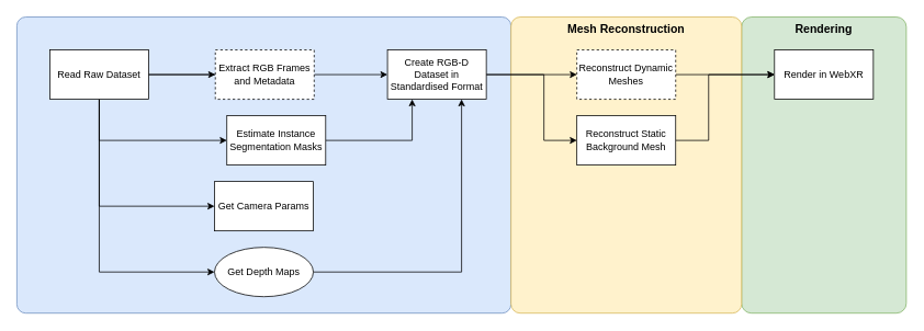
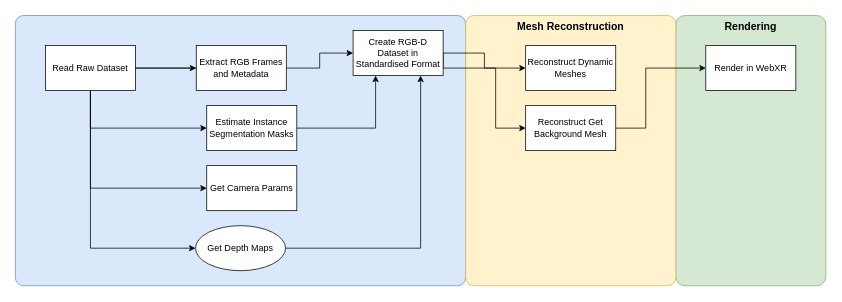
  <mxCell id="0" />
  <mxCell id="1" parent="0" />
  <mxCell id="2" value="" style="rounded=1;whiteSpace=wrap;html=1;arcSize=3;fillColor=#dae8fc;strokeColor=#6c8ebf;" parent="1" vertex="1"><mxGeometry width="600" height="360" as="geometry" x="20" y="20" /></mxCell>
  <mxCell id="3" value="" style="rounded=1;whiteSpace=wrap;html=1;arcSize=6;fillColor=#d5e8d4;strokeColor=#82b366;" parent="1" vertex="1"><mxGeometry x="900" width="200" height="360" as="geometry" y="20" /></mxCell>
  <mxCell id="4" value="" style="rounded=1;whiteSpace=wrap;html=1;arcSize=4;fillColor=#fff2cc;strokeColor=#d6b656;" parent="1" vertex="1"><mxGeometry x="620" width="280" height="360" as="geometry" y="20" /></mxCell>
  <mxCell id="5" style="edgeStyle=orthogonalEdgeStyle;rounded=0;orthogonalLoop=1;jettySize=auto;html=1;exitX=1;exitY=0.5;exitDx=0;exitDy=0;entryX=0;entryY=0.5;entryDx=0;entryDy=0;labelBackgroundColor=none;fontSize=14;" parent="1" source="7" target="16" edge="1"><mxGeometry relative="1" as="geometry" /></mxCell>
  <mxCell id="6" style="edgeStyle=orthogonalEdgeStyle;rounded=0;orthogonalLoop=1;jettySize=auto;html=1;exitX=1;exitY=0.5;exitDx=0;exitDy=0;entryX=0;entryY=0.5;entryDx=0;entryDy=0;labelBackgroundColor=none;fontSize=14;" parent="1" source="7" target="18" edge="1"><mxGeometry relative="1" as="geometry"><Array as="points"><mxPoint x="660" y="90" /><mxPoint x="660" y="170" /></Array></mxGeometry></mxCell>
- <mxCell id="7" value="Create RGB-D Dataset in Standardised Format" style="rounded=0;whiteSpace=wrap;html=1;labelBackgroundColor=none;" parent="1" vertex="1"><mxGeometry x="470" y="60" width="120" height="60" as="geometry" /></mxCell>
+ <mxCell id="7" value="Create RGB-D Dataset in Standardised Format" style="rounded=0;whiteSpace=wrap;html=1;labelBackgroundColor=none;" parent="1" vertex="1"><mxGeometry x="470" y="40" width="120" height="60" as="geometry" /></mxCell>
  <mxCell id="8" value="" style="edgeStyle=orthogonalEdgeStyle;rounded=0;orthogonalLoop=1;jettySize=auto;html=1;labelBackgroundColor=none;" parent="1" source="12" target="24" edge="1"><mxGeometry relative="1" as="geometry" /></mxCell>
  <mxCell id="9" style="edgeStyle=orthogonalEdgeStyle;rounded=0;orthogonalLoop=1;jettySize=auto;html=1;exitX=0.5;exitY=1;exitDx=0;exitDy=0;entryX=0;entryY=0.5;entryDx=0;entryDy=0;labelBackgroundColor=none;" parent="1" source="12" target="14" edge="1"><mxGeometry relative="1" as="geometry" /></mxCell>
  <mxCell id="10" style="edgeStyle=orthogonalEdgeStyle;rounded=0;orthogonalLoop=1;jettySize=auto;html=1;exitX=0.5;exitY=1;exitDx=0;exitDy=0;entryX=0;entryY=0.5;entryDx=0;entryDy=0;labelBackgroundColor=none;fontSize=14;" parent="1" source="12" target="20" edge="1"><mxGeometry relative="1" as="geometry" /></mxCell>
  <mxCell id="11" style="edgeStyle=orthogonalEdgeStyle;rounded=0;orthogonalLoop=1;jettySize=auto;html=1;exitX=0.5;exitY=1;exitDx=0;exitDy=0;entryX=0;entryY=0.5;entryDx=0;entryDy=0;labelBackgroundColor=none;fontSize=14;" parent="1" source="12" target="22" edge="1"><mxGeometry relative="1" as="geometry" /></mxCell>
  <mxCell id="12" value="Read Raw Dataset" style="rounded=0;whiteSpace=wrap;html=1;labelBackgroundColor=none;" parent="1" vertex="1"><mxGeometry x="60" y="60" width="120" height="60" as="geometry" /></mxCell>
  <mxCell id="13" style="edgeStyle=orthogonalEdgeStyle;rounded=0;orthogonalLoop=1;jettySize=auto;html=1;exitX=1;exitY=0.5;exitDx=0;exitDy=0;entryX=0.25;entryY=1;entryDx=0;entryDy=0;labelBackgroundColor=none;fontSize=14;" parent="1" source="14" target="7" edge="1"><mxGeometry relative="1" as="geometry" /></mxCell>
  <mxCell id="14" value="Estimate Instance&lt;br&gt;Segmentation Masks" style="rounded=0;whiteSpace=wrap;html=1;labelBackgroundColor=none;" parent="1" vertex="1"><mxGeometry x="275" y="140" width="120" height="60" as="geometry" /></mxCell>
- <mxCell id="15" style="edgeStyle=orthogonalEdgeStyle;rounded=0;orthogonalLoop=1;jettySize=auto;html=1;exitX=1;exitY=0.5;exitDx=0;exitDy=0;entryX=0;entryY=0.5;entryDx=0;entryDy=0;labelBackgroundColor=none;" parent="1" source="16" target="19" edge="1"><mxGeometry relative="1" as="geometry"><Array as="points"><mxPoint x="860" y="90" /><mxPoint x="860" y="90" /></Array></mxGeometry></mxCell>
- <mxCell id="16" value="Reconstruct Dynamic Meshes" style="rounded=0;whiteSpace=wrap;html=1;labelBackgroundColor=none;dashed=1;" parent="1" vertex="1"><mxGeometry x="700" y="60" width="120" height="60" as="geometry" /></mxCell>
+ <mxCell id="16" value="Reconstruct Dynamic Meshes" style="rounded=0;whiteSpace=wrap;html=1;labelBackgroundColor=none;" parent="1" vertex="1"><mxGeometry x="700" y="60" width="120" height="60" as="geometry" /></mxCell>
  <mxCell id="17" style="edgeStyle=orthogonalEdgeStyle;rounded=0;orthogonalLoop=1;jettySize=auto;html=1;exitX=1;exitY=0.5;exitDx=0;exitDy=0;entryX=0;entryY=0.5;entryDx=0;entryDy=0;labelBackgroundColor=none;" parent="1" source="18" target="19" edge="1"><mxGeometry relative="1" as="geometry"><Array as="points"><mxPoint x="860" y="170" /><mxPoint x="860" y="90" /></Array></mxGeometry></mxCell>
- <mxCell id="18" value="Reconstruct Static Background Mesh" style="rounded=0;whiteSpace=wrap;html=1;labelBackgroundColor=none;" parent="1" vertex="1"><mxGeometry x="700" y="140" width="120" height="60" as="geometry" /></mxCell>
+ <mxCell id="18" value="Reconstruct Get Background Mesh" style="rounded=0;whiteSpace=wrap;html=1;labelBackgroundColor=none;" parent="1" vertex="1"><mxGeometry x="700" y="140" width="120" height="60" as="geometry" /></mxCell>
  <mxCell id="19" value="Render in WebXR" style="rounded=0;whiteSpace=wrap;html=1;labelBackgroundColor=none;" parent="1" vertex="1"><mxGeometry x="940" y="60" width="120" height="60" as="geometry" /></mxCell>
- <mxCell id="20" value="Get Camera Params" style="rounded=0;whiteSpace=wrap;html=1;labelBackgroundColor=none;" parent="1" vertex="1"><mxGeometry x="260" y="220" width="120" height="60" as="geometry" /></mxCell>
+ <mxCell id="20" value="Get Camera Params" style="rounded=0;whiteSpace=wrap;html=1;labelBackgroundColor=none;" parent="1" vertex="1"><mxGeometry x="275" y="220" width="120" height="60" as="geometry" /></mxCell>
  <mxCell id="21" style="edgeStyle=orthogonalEdgeStyle;rounded=0;orthogonalLoop=1;jettySize=auto;html=1;exitX=1;exitY=0.5;exitDx=0;exitDy=0;entryX=0.75;entryY=1;entryDx=0;entryDy=0;labelBackgroundColor=none;" parent="1" source="22" target="7" edge="1"><mxGeometry relative="1" as="geometry" /></mxCell>
  <mxCell id="22" value="Get Depth Maps" style="ellipse;whiteSpace=wrap;html=1;labelBackgroundColor=none;" parent="1" vertex="1"><mxGeometry x="260" y="300" width="120" height="60" as="geometry" /></mxCell>
  <mxCell id="23" style="edgeStyle=orthogonalEdgeStyle;rounded=0;orthogonalLoop=1;jettySize=auto;html=1;exitX=1;exitY=0.5;exitDx=0;exitDy=0;entryX=0;entryY=0.5;entryDx=0;entryDy=0;labelBackgroundColor=none;fontSize=14;" parent="1" source="24" target="7" edge="1"><mxGeometry relative="1" as="geometry" /></mxCell>
- <mxCell id="24" value="Extract RGB Frames&lt;br&gt;and Metadata" style="rounded=0;whiteSpace=wrap;html=1;labelBackgroundColor=none;dashed=1;" parent="1" vertex="1"><mxGeometry x="261" y="60" width="120" height="60" as="geometry" /></mxCell>
+ <mxCell id="24" value="Extract RGB Frames&lt;br&gt;and Metadata" style="rounded=0;whiteSpace=wrap;html=1;labelBackgroundColor=none;" parent="1" vertex="1"><mxGeometry x="261" y="60" width="120" height="60" as="geometry" /></mxCell>
  <mxCell id="25" value="" style="edgeStyle=orthogonalEdgeStyle;rounded=0;orthogonalLoop=1;jettySize=auto;html=1;exitX=1;exitY=0.5;exitDx=0;exitDy=0;entryX=0;entryY=0.5;entryDx=0;entryDy=0;endArrow=none;labelBackgroundColor=none;" parent="1" source="12" target="24" edge="1"><mxGeometry relative="1" as="geometry"><Array as="points" /><mxPoint x="-140" y="90" as="sourcePoint" /><mxPoint x="210" y="200" as="targetPoint" /></mxGeometry></mxCell>
  <mxCell id="26" value="&lt;b style=&quot;font-size: 14px;&quot;&gt;Mesh&amp;nbsp;Reconstruction&lt;/b&gt;" style="text;html=1;strokeColor=none;fillColor=none;align=center;verticalAlign=middle;whiteSpace=wrap;rounded=0;labelBackgroundColor=none;fontSize=14;" parent="1" vertex="1"><mxGeometry x="695" width="130" height="30" as="geometry" y="20" /></mxCell>
  <mxCell id="27" value="&lt;b style=&quot;font-size: 14px;&quot;&gt;Rendering&lt;/b&gt;" style="text;html=1;strokeColor=none;fillColor=none;align=center;verticalAlign=middle;whiteSpace=wrap;rounded=0;labelBackgroundColor=none;fontSize=14;" parent="1" vertex="1"><mxGeometry x="940" width="120" height="30" as="geometry" y="20" /></mxCell>
